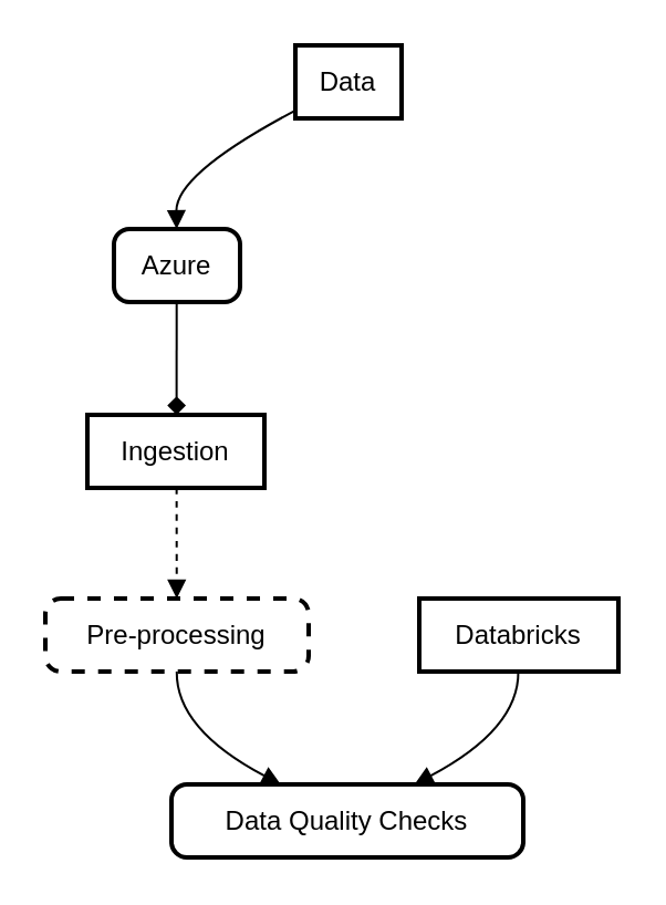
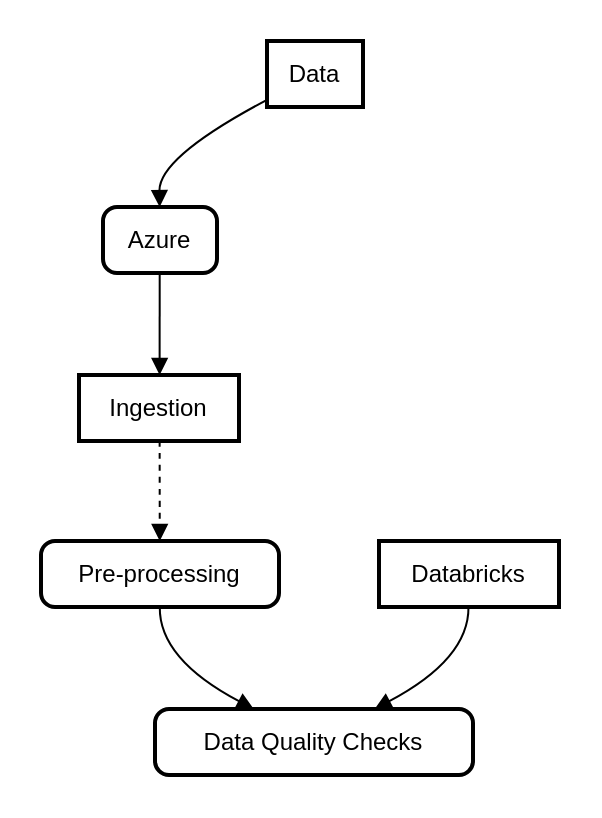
  <mxCell id="0" />
  <mxCell id="1" parent="0" />
  <mxCell id="2" value="Data" style="whiteSpace=wrap;strokeWidth=2;" vertex="1" parent="1"><mxGeometry x="133" width="48" height="33" as="geometry" y="20" /></mxCell>
  <mxCell id="3" value="Azure" style="rounded=1;absoluteArcSize=1;arcSize=14;whiteSpace=wrap;strokeWidth=2;" vertex="1" parent="1"><mxGeometry x="51" y="103" width="57" height="33" as="geometry" /></mxCell>
  <mxCell id="4" value="Databricks" style="absoluteArcSize=1;arcSize=14;whiteSpace=wrap;strokeWidth=2;rounded=0;" vertex="1" parent="1"><mxGeometry x="189" y="270" width="90" height="33" as="geometry" /></mxCell>
  <mxCell id="5" value="Ingestion" style="whiteSpace=wrap;strokeWidth=2;" vertex="1" parent="1"><mxGeometry x="39" y="187" width="80" height="33" as="geometry" /></mxCell>
- <mxCell id="6" value="Pre-processing" style="rounded=1;absoluteArcSize=1;arcSize=14;whiteSpace=wrap;strokeWidth=2;dashed=1;" vertex="1" parent="1"><mxGeometry y="270" width="119" height="33" as="geometry" x="20" /></mxCell>
+ <mxCell id="6" value="Pre-processing" style="rounded=1;absoluteArcSize=1;arcSize=14;whiteSpace=wrap;strokeWidth=2;" vertex="1" parent="1"><mxGeometry y="270" width="119" height="33" as="geometry" x="20" /></mxCell>
  <mxCell id="7" value="Data Quality Checks" style="rounded=1;absoluteArcSize=1;arcSize=14;whiteSpace=wrap;strokeWidth=2;" vertex="1" parent="1"><mxGeometry x="77" y="354" width="159" height="33" as="geometry" /></mxCell>
  <mxCell id="8" value="" style="curved=1;startArrow=none;endArrow=block;exitX=-0.01;exitY=0.899;entryX=0.497;entryY=0.012;" edge="1" parent="1" source="2" target="3"><mxGeometry relative="1" as="geometry"><Array as="points"><mxPoint x="79" y="78" /></Array></mxGeometry></mxCell>
- <mxCell id="9" value="" style="curved=1;startArrow=none;endArrow=diamond;exitX=0.497;exitY=1.024;entryX=0.504;entryY=-0.006;" edge="1" parent="1" source="3" target="5"><mxGeometry relative="1" as="geometry"><Array as="points" /></mxGeometry></mxCell>
+ <mxCell id="9" value="" style="curved=1;startArrow=none;endArrow=block;exitX=0.497;exitY=1.024;entryX=0.504;entryY=-0.006;" edge="1" parent="1" source="3" target="5"><mxGeometry relative="1" as="geometry"><Array as="points" /></mxGeometry></mxCell>
  <mxCell id="10" value="" style="curved=1;startArrow=none;endArrow=block;exitX=0.504;exitY=1.006;entryX=0.499;entryY=0.006;dashed=1;" edge="1" parent="1" source="5" target="6"><mxGeometry relative="1" as="geometry"><Array as="points" /></mxGeometry></mxCell>
  <mxCell id="11" value="" style="curved=1;startArrow=none;endArrow=block;exitX=0.499;exitY=1.018;entryX=0.306;entryY=-0.012;" edge="1" parent="1" source="6" target="7"><mxGeometry relative="1" as="geometry"><Array as="points"><mxPoint x="79" y="329" /></Array></mxGeometry></mxCell>
  <mxCell id="12" value="" style="curved=1;startArrow=none;endArrow=block;exitX=0.497;exitY=1.018;entryX=0.695;entryY=-0.012;" edge="1" parent="1" source="4" target="7"><mxGeometry relative="1" as="geometry"><Array as="points"><mxPoint x="234" y="329" /></Array></mxGeometry></mxCell>
